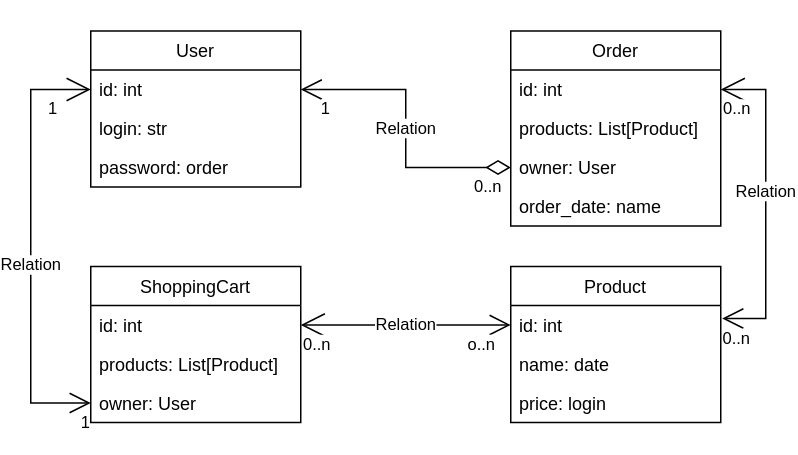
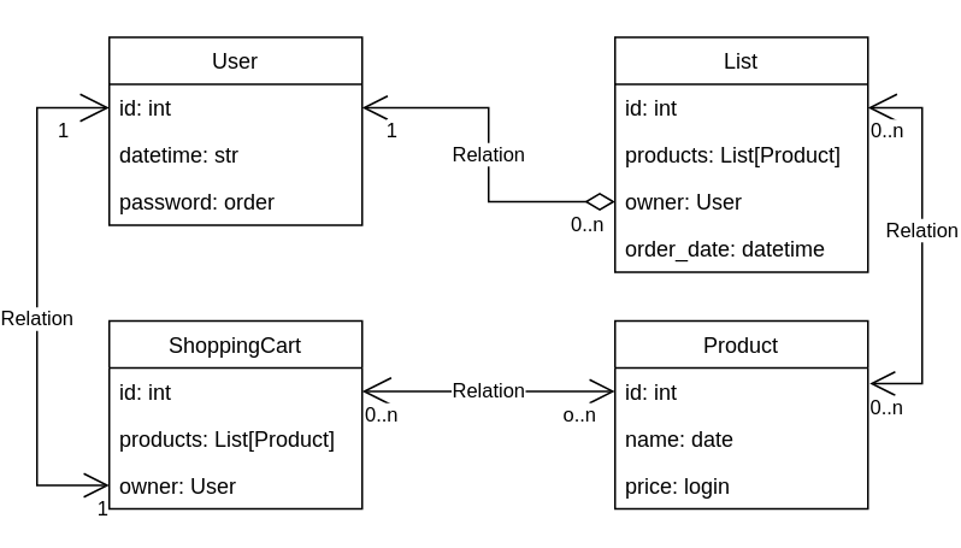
  <mxCell id="0" />
  <mxCell id="1" parent="0" />
  <mxCell id="2" value="User" style="swimlane;fontStyle=0;childLayout=stackLayout;horizontal=1;startSize=26;fillColor=none;horizontalStack=0;resizeParent=1;resizeParentMax=0;resizeLast=0;collapsible=1;marginBottom=0;" vertex="1" parent="1"><mxGeometry x="60" y="20" width="140" height="104" as="geometry" /></mxCell>
  <mxCell id="3" value="id: int" style="text;strokeColor=none;fillColor=none;align=left;verticalAlign=top;spacingLeft=4;spacingRight=4;overflow=hidden;rotatable=0;points=[[0,0.5],[1,0.5]];portConstraint=eastwest;" vertex="1" parent="2"><mxGeometry y="26" width="140" height="26" as="geometry" /></mxCell>
- <mxCell id="4" value="login: str" style="text;strokeColor=none;fillColor=none;align=left;verticalAlign=top;spacingLeft=4;spacingRight=4;overflow=hidden;rotatable=0;points=[[0,0.5],[1,0.5]];portConstraint=eastwest;" vertex="1" parent="2"><mxGeometry y="52" width="140" height="26" as="geometry" /></mxCell>
+ <mxCell id="4" value="datetime: str" style="text;strokeColor=none;fillColor=none;align=left;verticalAlign=top;spacingLeft=4;spacingRight=4;overflow=hidden;rotatable=0;points=[[0,0.5],[1,0.5]];portConstraint=eastwest;" vertex="1" parent="2"><mxGeometry y="52" width="140" height="26" as="geometry" /></mxCell>
  <mxCell id="5" value="password: order" style="text;strokeColor=none;fillColor=none;align=left;verticalAlign=top;spacingLeft=4;spacingRight=4;overflow=hidden;rotatable=0;points=[[0,0.5],[1,0.5]];portConstraint=eastwest;" vertex="1" parent="2"><mxGeometry y="78" width="140" height="26" as="geometry" /></mxCell>
- <mxCell id="6" value="Order" style="swimlane;fontStyle=0;childLayout=stackLayout;horizontal=1;startSize=26;fillColor=none;horizontalStack=0;resizeParent=1;resizeParentMax=0;resizeLast=0;collapsible=1;marginBottom=0;" vertex="1" parent="1"><mxGeometry x="340" y="20" width="140" height="130" as="geometry" /></mxCell>
+ <mxCell id="6" value="List" style="swimlane;fontStyle=0;childLayout=stackLayout;horizontal=1;startSize=26;fillColor=none;horizontalStack=0;resizeParent=1;resizeParentMax=0;resizeLast=0;collapsible=1;marginBottom=0;" vertex="1" parent="1"><mxGeometry x="340" y="20" width="140" height="130" as="geometry" /></mxCell>
  <mxCell id="7" value="id: int" style="text;strokeColor=none;fillColor=none;align=left;verticalAlign=top;spacingLeft=4;spacingRight=4;overflow=hidden;rotatable=0;points=[[0,0.5],[1,0.5]];portConstraint=eastwest;" vertex="1" parent="6"><mxGeometry y="26" width="140" height="26" as="geometry" /></mxCell>
  <mxCell id="8" value="products: List[Product]" style="text;strokeColor=none;fillColor=none;align=left;verticalAlign=top;spacingLeft=4;spacingRight=4;overflow=hidden;rotatable=0;points=[[0,0.5],[1,0.5]];portConstraint=eastwest;" vertex="1" parent="6"><mxGeometry y="52" width="140" height="26" as="geometry" /></mxCell>
  <mxCell id="9" value="owner: User" style="text;strokeColor=none;fillColor=none;align=left;verticalAlign=top;spacingLeft=4;spacingRight=4;overflow=hidden;rotatable=0;points=[[0,0.5],[1,0.5]];portConstraint=eastwest;" vertex="1" parent="6"><mxGeometry y="78" width="140" height="26" as="geometry" /></mxCell>
- <mxCell id="10" value="order_date: name" style="text;strokeColor=none;fillColor=none;align=left;verticalAlign=top;spacingLeft=4;spacingRight=4;overflow=hidden;rotatable=0;points=[[0,0.5],[1,0.5]];portConstraint=eastwest;" vertex="1" parent="6"><mxGeometry y="104" width="140" height="26" as="geometry" /></mxCell>
+ <mxCell id="10" value="order_date: datetime" style="text;strokeColor=none;fillColor=none;align=left;verticalAlign=top;spacingLeft=4;spacingRight=4;overflow=hidden;rotatable=0;points=[[0,0.5],[1,0.5]];portConstraint=eastwest;" vertex="1" parent="6"><mxGeometry y="104" width="140" height="26" as="geometry" /></mxCell>
  <mxCell id="11" value="ShoppingCart" style="swimlane;fontStyle=0;childLayout=stackLayout;horizontal=1;startSize=26;fillColor=none;horizontalStack=0;resizeParent=1;resizeParentMax=0;resizeLast=0;collapsible=1;marginBottom=0;" vertex="1" parent="1"><mxGeometry x="60" y="177" width="140" height="104" as="geometry" /></mxCell>
  <mxCell id="12" value="id: int" style="text;strokeColor=none;fillColor=none;align=left;verticalAlign=top;spacingLeft=4;spacingRight=4;overflow=hidden;rotatable=0;points=[[0,0.5],[1,0.5]];portConstraint=eastwest;" vertex="1" parent="11"><mxGeometry y="26" width="140" height="26" as="geometry" /></mxCell>
  <mxCell id="13" value="products: List[Product]" style="text;strokeColor=none;fillColor=none;align=left;verticalAlign=top;spacingLeft=4;spacingRight=4;overflow=hidden;rotatable=0;points=[[0,0.5],[1,0.5]];portConstraint=eastwest;" vertex="1" parent="11"><mxGeometry y="52" width="140" height="26" as="geometry" /></mxCell>
  <mxCell id="14" value="owner: User" style="text;strokeColor=none;fillColor=none;align=left;verticalAlign=top;spacingLeft=4;spacingRight=4;overflow=hidden;rotatable=0;points=[[0,0.5],[1,0.5]];portConstraint=eastwest;" vertex="1" parent="11"><mxGeometry y="78" width="140" height="26" as="geometry" /></mxCell>
  <mxCell id="15" value="Product" style="swimlane;fontStyle=0;childLayout=stackLayout;horizontal=1;startSize=26;fillColor=none;horizontalStack=0;resizeParent=1;resizeParentMax=0;resizeLast=0;collapsible=1;marginBottom=0;" vertex="1" parent="1"><mxGeometry x="340" y="177" width="140" height="104" as="geometry" /></mxCell>
  <mxCell id="16" value="id: int" style="text;strokeColor=none;fillColor=none;align=left;verticalAlign=top;spacingLeft=4;spacingRight=4;overflow=hidden;rotatable=0;points=[[0,0.5],[1,0.5]];portConstraint=eastwest;" vertex="1" parent="15"><mxGeometry y="26" width="140" height="26" as="geometry" /></mxCell>
  <mxCell id="17" value="name: date" style="text;strokeColor=none;fillColor=none;align=left;verticalAlign=top;spacingLeft=4;spacingRight=4;overflow=hidden;rotatable=0;points=[[0,0.5],[1,0.5]];portConstraint=eastwest;" vertex="1" parent="15"><mxGeometry y="52" width="140" height="26" as="geometry" /></mxCell>
  <mxCell id="18" value="price: login" style="text;strokeColor=none;fillColor=none;align=left;verticalAlign=top;spacingLeft=4;spacingRight=4;overflow=hidden;rotatable=0;points=[[0,0.5],[1,0.5]];portConstraint=eastwest;" vertex="1" parent="15"><mxGeometry y="78" width="140" height="26" as="geometry" /></mxCell>
  <mxCell id="19" value="Relation" style="endArrow=open;html=1;endSize=12;startArrow=diamondThin;startSize=14;startFill=0;edgeStyle=orthogonalEdgeStyle;rounded=0;exitX=0;exitY=0.5;exitDx=0;exitDy=0;entryX=1;entryY=0.5;entryDx=0;entryDy=0;" edge="1" parent="1" source="9" target="3"><mxGeometry relative="1" as="geometry"><mxPoint x="50" y="387" as="sourcePoint" /><mxPoint x="210" y="387" as="targetPoint" /></mxGeometry></mxCell>
  <mxCell id="20" value="0..n" style="edgeLabel;resizable=0;html=1;align=left;verticalAlign=top;" connectable="0" vertex="1" parent="19"><mxGeometry x="-1" relative="1" as="geometry"><mxPoint x="-26" as="offset" /></mxGeometry></mxCell>
  <mxCell id="21" value="1" style="edgeLabel;resizable=0;html=1;align=right;verticalAlign=top;" connectable="0" vertex="1" parent="19"><mxGeometry x="1" relative="1" as="geometry"><mxPoint x="20" as="offset" /></mxGeometry></mxCell>
  <mxCell id="22" value="Relation" style="endArrow=open;html=1;endSize=12;startArrow=open;startSize=14;startFill=0;edgeStyle=orthogonalEdgeStyle;rounded=0;exitX=1;exitY=0.5;exitDx=0;exitDy=0;entryX=1.007;entryY=0.333;entryDx=0;entryDy=0;entryPerimeter=0;" edge="1" parent="1" source="7" target="16"><mxGeometry x="-0.074" relative="1" as="geometry"><mxPoint x="520" y="77" as="sourcePoint" /><mxPoint x="680" y="77" as="targetPoint" /><Array as="points"><mxPoint x="510" y="59" /><mxPoint x="510" y="212" /></Array><mxPoint as="offset" /></mxGeometry></mxCell>
  <mxCell id="23" value="0..n" style="edgeLabel;resizable=0;html=1;align=left;verticalAlign=top;" connectable="0" vertex="1" parent="22"><mxGeometry x="-1" relative="1" as="geometry" /></mxCell>
  <mxCell id="24" value="0..n" style="edgeLabel;resizable=0;html=1;align=right;verticalAlign=top;" connectable="0" vertex="1" parent="22"><mxGeometry x="1" relative="1" as="geometry"><mxPoint x="19" as="offset" /></mxGeometry></mxCell>
  <mxCell id="25" value="Relation" style="endArrow=open;html=1;endSize=12;startArrow=open;startSize=14;startFill=0;edgeStyle=orthogonalEdgeStyle;rounded=0;exitX=1;exitY=0.5;exitDx=0;exitDy=0;entryX=0;entryY=0.5;entryDx=0;entryDy=0;" edge="1" parent="1" source="12" target="16"><mxGeometry relative="1" as="geometry"><mxPoint x="220" y="367" as="sourcePoint" /><mxPoint x="380" y="367" as="targetPoint" /></mxGeometry></mxCell>
  <mxCell id="26" value="0..n" style="edgeLabel;resizable=0;html=1;align=left;verticalAlign=top;" connectable="0" vertex="1" parent="25"><mxGeometry x="-1" relative="1" as="geometry" /></mxCell>
  <mxCell id="27" value="o..n" style="edgeLabel;resizable=0;html=1;align=right;verticalAlign=top;" connectable="0" vertex="1" parent="25"><mxGeometry x="1" relative="1" as="geometry"><mxPoint x="-10" as="offset" /></mxGeometry></mxCell>
  <mxCell id="28" value="Relation" style="endArrow=open;html=1;endSize=12;startArrow=open;startSize=14;startFill=0;edgeStyle=orthogonalEdgeStyle;rounded=0;exitX=0;exitY=0.5;exitDx=0;exitDy=0;entryX=0;entryY=0.5;entryDx=0;entryDy=0;" edge="1" parent="1" source="3" target="14"><mxGeometry x="0.088" relative="1" as="geometry"><mxPoint x="30" y="59" as="sourcePoint" /><mxPoint x="30" y="216" as="targetPoint" /><Array as="points"><mxPoint x="20" y="59" /><mxPoint x="20" y="268" /></Array><mxPoint as="offset" /></mxGeometry></mxCell>
  <mxCell id="29" value="1" style="edgeLabel;resizable=0;html=1;align=left;verticalAlign=top;" connectable="0" vertex="1" parent="28"><mxGeometry x="-1" relative="1" as="geometry"><mxPoint x="-30" as="offset" /></mxGeometry></mxCell>
  <mxCell id="30" value="1" style="edgeLabel;resizable=0;html=1;align=right;verticalAlign=top;" connectable="0" vertex="1" parent="28"><mxGeometry x="1" relative="1" as="geometry" /></mxCell>
